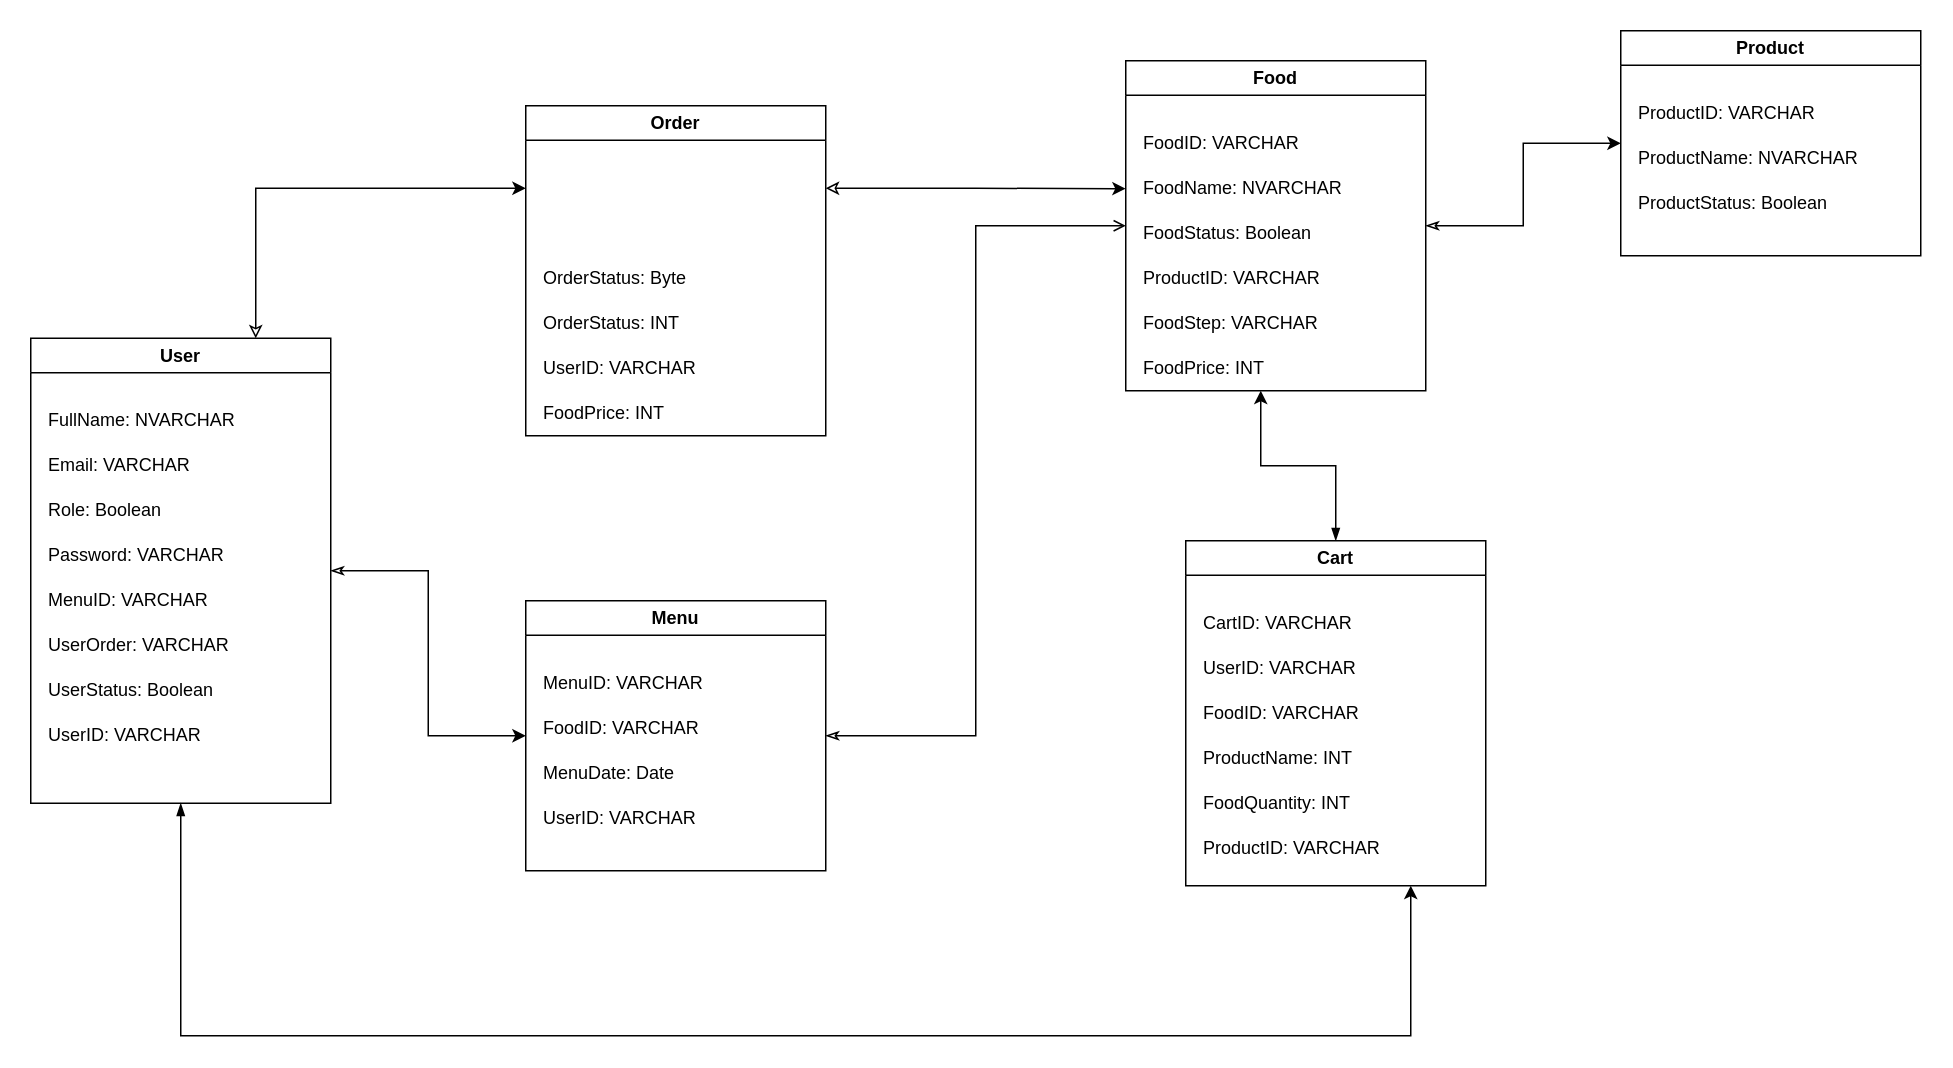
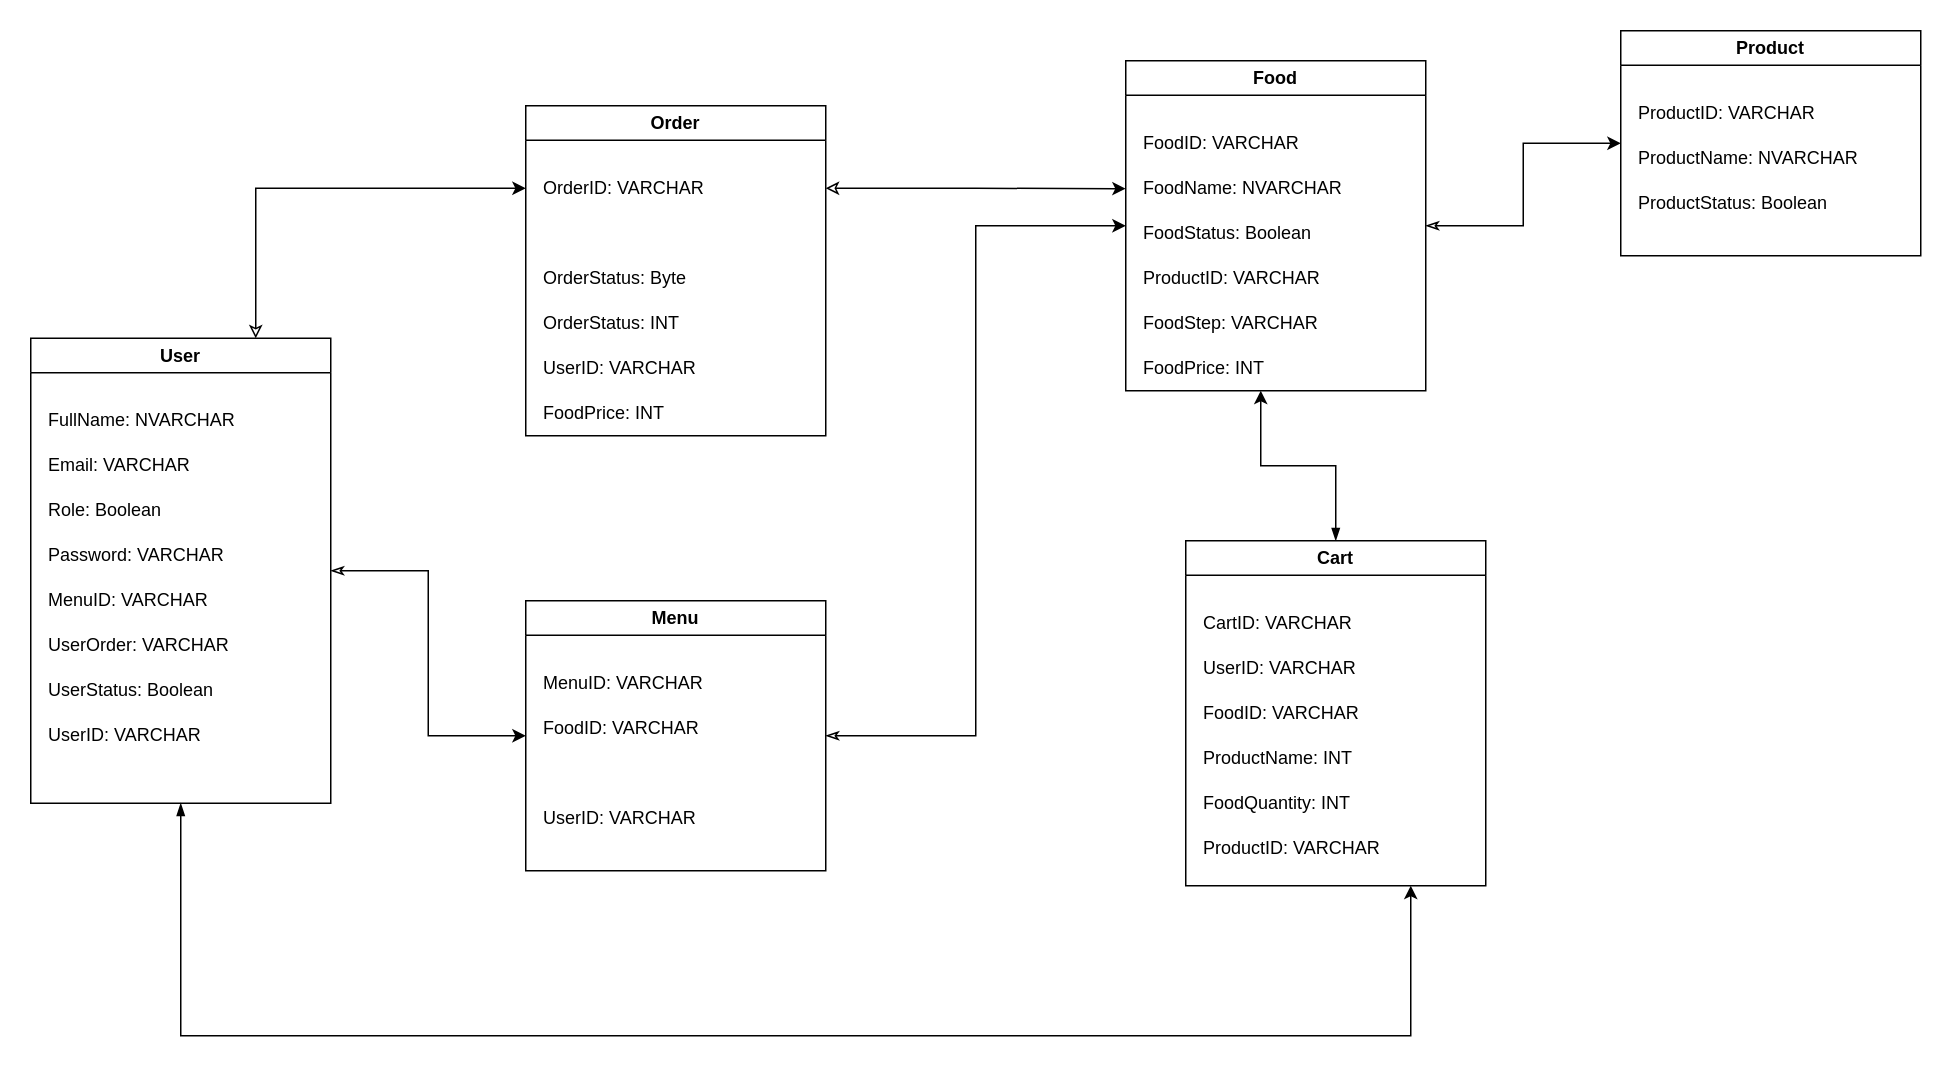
  <mxCell id="0" />
  <mxCell id="1" parent="0" />
  <mxCell id="2" style="edgeStyle=orthogonalEdgeStyle;rounded=0;orthogonalLoop=1;jettySize=auto;html=1;exitX=0.75;exitY=0;exitDx=0;exitDy=0;entryX=0;entryY=0.25;entryDx=0;entryDy=0;startArrow=classic;startFill=0;" parent="1" source="5" target="33" edge="1"><mxGeometry relative="1" as="geometry" /></mxCell>
  <mxCell id="3" style="edgeStyle=orthogonalEdgeStyle;rounded=0;orthogonalLoop=1;jettySize=auto;html=1;exitX=1;exitY=0.5;exitDx=0;exitDy=0;entryX=0;entryY=0.5;entryDx=0;entryDy=0;startArrow=classicThin;startFill=0;" parent="1" source="5" target="15" edge="1"><mxGeometry relative="1" as="geometry" /></mxCell>
  <mxCell id="4" style="edgeStyle=orthogonalEdgeStyle;rounded=0;orthogonalLoop=1;jettySize=auto;html=1;exitX=0.5;exitY=1;exitDx=0;exitDy=0;entryX=0.75;entryY=1;entryDx=0;entryDy=0;startArrow=blockThin;startFill=1;" parent="1" source="5" target="40" edge="1"><mxGeometry relative="1" as="geometry"><Array as="points"><mxPoint x="120" y="690" /><mxPoint x="940" y="690" /></Array></mxGeometry></mxCell>
  <mxCell id="5" value="User" style="swimlane;whiteSpace=wrap;html=1;" parent="1" vertex="1"><mxGeometry x="20" y="225" width="200" height="310" as="geometry" /></mxCell>
  <mxCell id="6" value="FullName: NVARCHAR" style="text;html=1;align=left;verticalAlign=middle;whiteSpace=wrap;rounded=0;" parent="5" vertex="1"><mxGeometry x="10" y="40" width="160" height="30" as="geometry" /></mxCell>
  <mxCell id="7" value="Email: VARCHAR" style="text;html=1;align=left;verticalAlign=middle;whiteSpace=wrap;rounded=0;" parent="5" vertex="1"><mxGeometry x="10" y="70" width="160" height="30" as="geometry" /></mxCell>
  <mxCell id="8" value="Role: Boolean" style="text;html=1;align=left;verticalAlign=middle;whiteSpace=wrap;rounded=0;" parent="5" vertex="1"><mxGeometry x="10" y="100" width="160" height="30" as="geometry" /></mxCell>
  <mxCell id="9" value="Password: VARCHAR" style="text;html=1;align=left;verticalAlign=middle;whiteSpace=wrap;rounded=0;" parent="5" vertex="1"><mxGeometry x="10" y="130" width="160" height="30" as="geometry" /></mxCell>
  <mxCell id="10" value="MenuID: VARCHAR" style="text;html=1;align=left;verticalAlign=middle;whiteSpace=wrap;rounded=0;" parent="5" vertex="1"><mxGeometry x="10" y="160" width="160" height="30" as="geometry" /></mxCell>
  <mxCell id="11" value="UserOrder: VARCHAR" style="text;html=1;align=left;verticalAlign=middle;whiteSpace=wrap;rounded=0;" parent="5" vertex="1"><mxGeometry x="10" y="190" width="160" height="30" as="geometry" /></mxCell>
  <mxCell id="12" value="UserStatus: Boolean" style="text;html=1;align=left;verticalAlign=middle;whiteSpace=wrap;rounded=0;" parent="5" vertex="1"><mxGeometry x="10" y="220" width="160" height="30" as="geometry" /></mxCell>
  <mxCell id="13" value="UserID: VARCHAR" style="text;html=1;align=left;verticalAlign=middle;whiteSpace=wrap;rounded=0;" parent="5" vertex="1"><mxGeometry x="10" y="250" width="160" height="30" as="geometry" /></mxCell>
- <mxCell id="14" style="edgeStyle=orthogonalEdgeStyle;rounded=0;orthogonalLoop=1;jettySize=auto;html=1;exitX=1;exitY=0.5;exitDx=0;exitDy=0;entryX=0;entryY=0.5;entryDx=0;entryDy=0;startArrow=classicThin;startFill=0;endArrow=open;" parent="1" source="15" target="21" edge="1"><mxGeometry relative="1" as="geometry" /></mxCell>
+ <mxCell id="14" style="edgeStyle=orthogonalEdgeStyle;rounded=0;orthogonalLoop=1;jettySize=auto;html=1;exitX=1;exitY=0.5;exitDx=0;exitDy=0;entryX=0;entryY=0.5;entryDx=0;entryDy=0;startArrow=classicThin;startFill=0;" parent="1" source="15" target="21" edge="1"><mxGeometry relative="1" as="geometry" /></mxCell>
  <mxCell id="15" value="Menu" style="swimlane;whiteSpace=wrap;html=1;" parent="1" vertex="1"><mxGeometry x="350" y="400" width="200" height="180" as="geometry" /></mxCell>
  <mxCell id="16" value="MenuID: VARCHAR" style="text;html=1;align=left;verticalAlign=middle;whiteSpace=wrap;rounded=0;" parent="15" vertex="1"><mxGeometry x="10" y="40" width="160" height="30" as="geometry" /></mxCell>
  <mxCell id="17" value="FoodID: VARCHAR" style="text;html=1;align=left;verticalAlign=middle;whiteSpace=wrap;rounded=0;" parent="15" vertex="1"><mxGeometry x="10" y="70" width="160" height="30" as="geometry" /></mxCell>
- <mxCell id="18" value="MenuDate: Date" style="text;html=1;align=left;verticalAlign=middle;whiteSpace=wrap;rounded=0;" parent="15" vertex="1"><mxGeometry x="10" y="100" width="160" height="30" as="geometry" /></mxCell>
  <mxCell id="19" value="UserID: VARCHAR" style="text;html=1;align=left;verticalAlign=middle;whiteSpace=wrap;rounded=0;" parent="15" vertex="1"><mxGeometry x="10" y="130" width="160" height="30" as="geometry" /></mxCell>
  <mxCell id="20" style="edgeStyle=orthogonalEdgeStyle;rounded=0;orthogonalLoop=1;jettySize=auto;html=1;exitX=1;exitY=0.5;exitDx=0;exitDy=0;entryX=0;entryY=0.5;entryDx=0;entryDy=0;startArrow=classicThin;startFill=0;" parent="1" source="21" target="28" edge="1"><mxGeometry relative="1" as="geometry" /></mxCell>
  <mxCell id="21" value="Food" style="swimlane;whiteSpace=wrap;html=1;" parent="1" vertex="1"><mxGeometry x="750" y="40" width="200" height="220" as="geometry" /></mxCell>
  <mxCell id="22" value="FoodID: VARCHAR" style="text;html=1;align=left;verticalAlign=middle;whiteSpace=wrap;rounded=0;" parent="21" vertex="1"><mxGeometry x="10" y="40" width="160" height="30" as="geometry" /></mxCell>
  <mxCell id="23" value="FoodName: NVARCHAR" style="text;html=1;align=left;verticalAlign=middle;whiteSpace=wrap;rounded=0;" parent="21" vertex="1"><mxGeometry x="10" y="70" width="160" height="30" as="geometry" /></mxCell>
  <mxCell id="24" value="FoodStatus: Boolean" style="text;html=1;align=left;verticalAlign=middle;whiteSpace=wrap;rounded=0;" parent="21" vertex="1"><mxGeometry x="10" y="100" width="160" height="30" as="geometry" /></mxCell>
  <mxCell id="25" value="ProductID: VARCHAR" style="text;html=1;align=left;verticalAlign=middle;whiteSpace=wrap;rounded=0;" parent="21" vertex="1"><mxGeometry x="10" y="130" width="160" height="30" as="geometry" /></mxCell>
  <mxCell id="26" value="FoodStep: VARCHAR" style="text;html=1;align=left;verticalAlign=middle;whiteSpace=wrap;rounded=0;" parent="21" vertex="1"><mxGeometry x="10" y="160" width="160" height="30" as="geometry" /></mxCell>
  <mxCell id="27" value="FoodPrice: INT" style="text;html=1;align=left;verticalAlign=middle;whiteSpace=wrap;rounded=0;" parent="21" vertex="1"><mxGeometry x="10" y="190" width="160" height="30" as="geometry" /></mxCell>
  <mxCell id="28" value="Product" style="swimlane;whiteSpace=wrap;html=1;" parent="1" vertex="1"><mxGeometry x="1080" y="20" width="200" height="150" as="geometry" /></mxCell>
  <mxCell id="29" value="ProductID: VARCHAR" style="text;html=1;align=left;verticalAlign=middle;whiteSpace=wrap;rounded=0;" parent="28" vertex="1"><mxGeometry x="10" y="40" width="160" height="30" as="geometry" /></mxCell>
  <mxCell id="30" value="ProductName: NVARCHAR" style="text;html=1;align=left;verticalAlign=middle;whiteSpace=wrap;rounded=0;" parent="28" vertex="1"><mxGeometry x="10" y="70" width="160" height="30" as="geometry" /></mxCell>
  <mxCell id="31" value="ProductStatus: Boolean" style="text;html=1;align=left;verticalAlign=middle;whiteSpace=wrap;rounded=0;" parent="28" vertex="1"><mxGeometry x="10" y="100" width="160" height="30" as="geometry" /></mxCell>
  <mxCell id="32" style="edgeStyle=orthogonalEdgeStyle;rounded=0;orthogonalLoop=1;jettySize=auto;html=1;exitX=1;exitY=0.25;exitDx=0;exitDy=0;startArrow=classic;startFill=0;" parent="1" source="33" edge="1"><mxGeometry relative="1" as="geometry"><mxPoint x="750" y="125.308" as="targetPoint" /></mxGeometry></mxCell>
  <mxCell id="33" value="Order" style="swimlane;whiteSpace=wrap;html=1;" parent="1" vertex="1"><mxGeometry x="350" y="70" width="200" height="220" as="geometry" /></mxCell>
+ <mxCell id="34" value="OrderID: VARCHAR" style="text;html=1;align=left;verticalAlign=middle;whiteSpace=wrap;rounded=0;" parent="33" vertex="1"><mxGeometry x="10" y="40" width="160" height="30" as="geometry" /></mxCell>
  <mxCell id="35" value="OrderStatus: Byte" style="text;html=1;align=left;verticalAlign=middle;whiteSpace=wrap;rounded=0;" parent="33" vertex="1"><mxGeometry x="10" y="100" width="160" height="30" as="geometry" /></mxCell>
  <mxCell id="36" value="OrderStatus: INT" style="text;html=1;align=left;verticalAlign=middle;whiteSpace=wrap;rounded=0;" parent="33" vertex="1"><mxGeometry x="10" y="130" width="160" height="30" as="geometry" /></mxCell>
  <mxCell id="37" value="UserID: VARCHAR" style="text;html=1;align=left;verticalAlign=middle;whiteSpace=wrap;rounded=0;" parent="33" vertex="1"><mxGeometry x="10" y="160" width="160" height="30" as="geometry" /></mxCell>
  <mxCell id="38" value="FoodPrice: INT" style="text;html=1;align=left;verticalAlign=middle;whiteSpace=wrap;rounded=0;" parent="33" vertex="1"><mxGeometry x="10" y="190" width="160" height="30" as="geometry" /></mxCell>
  <mxCell id="39" style="edgeStyle=orthogonalEdgeStyle;rounded=0;orthogonalLoop=1;jettySize=auto;html=1;exitX=0.5;exitY=0;exitDx=0;exitDy=0;entryX=0.5;entryY=1;entryDx=0;entryDy=0;startArrow=blockThin;startFill=1;" parent="1" source="40" target="27" edge="1"><mxGeometry relative="1" as="geometry" /></mxCell>
  <mxCell id="40" value="Cart" style="swimlane;whiteSpace=wrap;html=1;" parent="1" vertex="1"><mxGeometry x="790" y="360" width="200" height="230" as="geometry" /></mxCell>
  <mxCell id="41" value="CartID: VARCHAR" style="text;html=1;align=left;verticalAlign=middle;whiteSpace=wrap;rounded=0;" parent="40" vertex="1"><mxGeometry x="10" y="40" width="160" height="30" as="geometry" /></mxCell>
  <mxCell id="42" value="UserID: VARCHAR" style="text;html=1;align=left;verticalAlign=middle;whiteSpace=wrap;rounded=0;" parent="40" vertex="1"><mxGeometry x="10" y="70" width="160" height="30" as="geometry" /></mxCell>
  <mxCell id="43" value="FoodID: VARCHAR" style="text;html=1;align=left;verticalAlign=middle;whiteSpace=wrap;rounded=0;" parent="40" vertex="1"><mxGeometry x="10" y="100" width="160" height="30" as="geometry" /></mxCell>
  <mxCell id="44" value="ProductName: INT" style="text;html=1;align=left;verticalAlign=middle;whiteSpace=wrap;rounded=0;" parent="40" vertex="1"><mxGeometry x="10" y="130" width="160" height="30" as="geometry" /></mxCell>
  <mxCell id="45" value="FoodQuantity: INT" style="text;html=1;align=left;verticalAlign=middle;whiteSpace=wrap;rounded=0;" parent="40" vertex="1"><mxGeometry x="10" y="160" width="160" height="30" as="geometry" /></mxCell>
  <mxCell id="46" value="ProductID: VARCHAR" style="text;html=1;align=left;verticalAlign=middle;whiteSpace=wrap;rounded=0;" vertex="1" parent="40"><mxGeometry x="10" y="190" width="160" height="30" as="geometry" /></mxCell>
